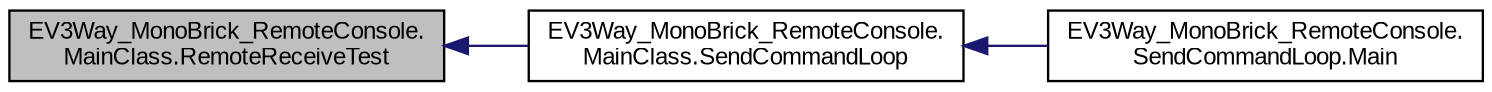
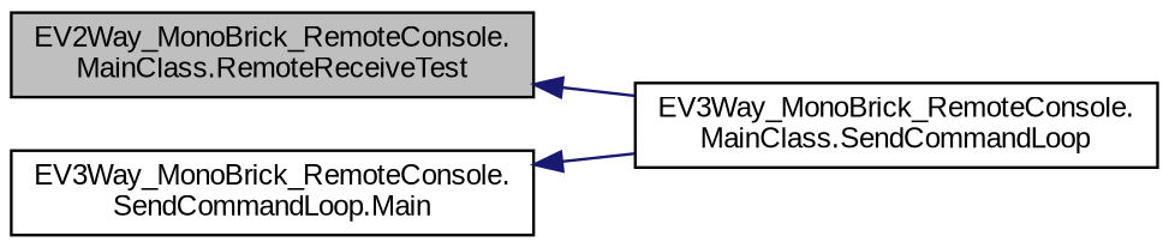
  digraph {
    fontname="Liberation Sans"
    rankdir=LR
    node [color=black fillcolor=white fontname="Liberation Sans" fontsize=10 shape=record style=filled]
    edge [color=midnightblue dir=back fontname="Liberation Sans" fontsize=10 labelfontname=Helvetica labelfontsize=10 style=solid]
-   n1 [fillcolor=grey75 fontcolor=black height=0.2 label="EV3Way_MonoBrick_RemoteConsole.\lMainClass.RemoteReceiveTest" width=0.4]
+   n1 [fillcolor=grey75 fontcolor=black height=0.2 label="EV2Way_MonoBrick_RemoteConsole.\lMainClass.RemoteReceiveTest" width=0.4]
    n2 [height=0.2 label="EV3Way_MonoBrick_RemoteConsole.\lMainClass.SendCommandLoop" width=0.4]
    n3 [height=0.2 label="EV3Way_MonoBrick_RemoteConsole.\lSendCommandLoop.Main" width=0.4]
    n1 -> n2
-   n2 -> n3
+   n3 -> n2
  }
